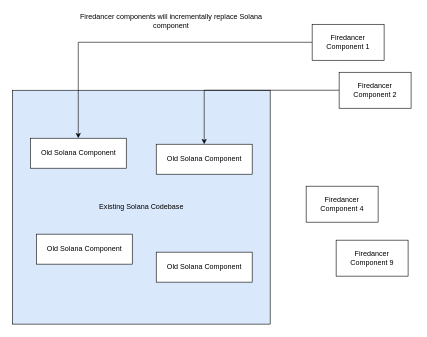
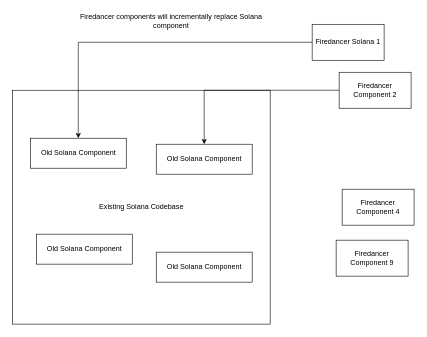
  <mxCell id="0" />
  <mxCell id="1" parent="0" />
- <mxCell id="2" value="Firedancer Component 1&lt;br&gt;" style="rounded=0;whiteSpace=wrap;html=1;" vertex="1" parent="1"><mxGeometry x="520" y="40" width="120" height="60" as="geometry" /></mxCell>
- <mxCell id="3" value="Existing Solana Codebase&lt;br&gt;" style="html=1;fillColor=#dae8fc;" vertex="1" parent="1"><mxGeometry x="20" y="150" width="430" height="390" as="geometry" /></mxCell>
+ <mxCell id="2" value="Firedancer Solana 1&lt;br&gt;" style="rounded=0;whiteSpace=wrap;html=1;" vertex="1" parent="1"><mxGeometry x="520" y="40" width="120" height="60" as="geometry" /></mxCell>
+ <mxCell id="3" value="Existing Solana Codebase&lt;br&gt;" style="html=1;" vertex="1" parent="1"><mxGeometry x="20" y="150" width="430" height="390" as="geometry" /></mxCell>
  <mxCell id="4" value="Firedancer Component 2" style="rounded=0;whiteSpace=wrap;html=1;" vertex="1" parent="1"><mxGeometry x="565" y="120" width="120" height="60" as="geometry" /></mxCell>
  <mxCell id="5" value="Firedancer Component 9&lt;br&gt;" style="rounded=0;whiteSpace=wrap;html=1;" vertex="1" parent="1"><mxGeometry x="560" y="400" width="120" height="60" as="geometry" /></mxCell>
- <mxCell id="6" value="Firedancer Component 4" style="rounded=0;whiteSpace=wrap;html=1;" vertex="1" parent="1"><mxGeometry x="510" y="310" width="120" height="60" as="geometry" /></mxCell>
+ <mxCell id="6" value="Firedancer Component 4" style="rounded=0;whiteSpace=wrap;html=1;" vertex="1" parent="1"><mxGeometry x="570" y="315" width="120" height="60" as="geometry" /></mxCell>
  <mxCell id="7" value="Old Solana Component&lt;br&gt;" style="html=1;" vertex="1" parent="1"><mxGeometry x="50" y="230" width="160" height="50" as="geometry" /></mxCell>
  <mxCell id="8" style="edgeStyle=orthogonalEdgeStyle;rounded=0;orthogonalLoop=1;jettySize=auto;html=1;exitX=0;exitY=0.5;exitDx=0;exitDy=0;" edge="1" parent="1" source="2" target="7"><mxGeometry relative="1" as="geometry"><mxPoint x="520" y="250" as="targetPoint" /></mxGeometry></mxCell>
  <mxCell id="9" value="Firedancer components will incrementally replace Solana component&lt;br&gt;" style="text;strokeColor=none;align=center;fillColor=none;html=1;verticalAlign=middle;whiteSpace=wrap;rounded=0;" vertex="1" parent="1"><mxGeometry x="110" y="20" width="350" height="30" as="geometry" /></mxCell>
  <mxCell id="10" value="Old Solana Component&lt;br&gt;" style="html=1;" vertex="1" parent="1"><mxGeometry x="260" y="240" width="160" height="50" as="geometry" /></mxCell>
  <mxCell id="11" value="Old Solana Component&lt;br&gt;" style="html=1;" vertex="1" parent="1"><mxGeometry x="60" y="390" width="160" height="50" as="geometry" /></mxCell>
  <mxCell id="12" value="Old Solana Component&lt;br&gt;" style="html=1;" vertex="1" parent="1"><mxGeometry x="260" y="420" width="160" height="50" as="geometry" /></mxCell>
  <mxCell id="13" style="edgeStyle=orthogonalEdgeStyle;rounded=0;orthogonalLoop=1;jettySize=auto;html=1;exitX=0;exitY=0.5;exitDx=0;exitDy=0;" edge="1" parent="1" source="4" target="10"><mxGeometry relative="1" as="geometry" /></mxCell>
